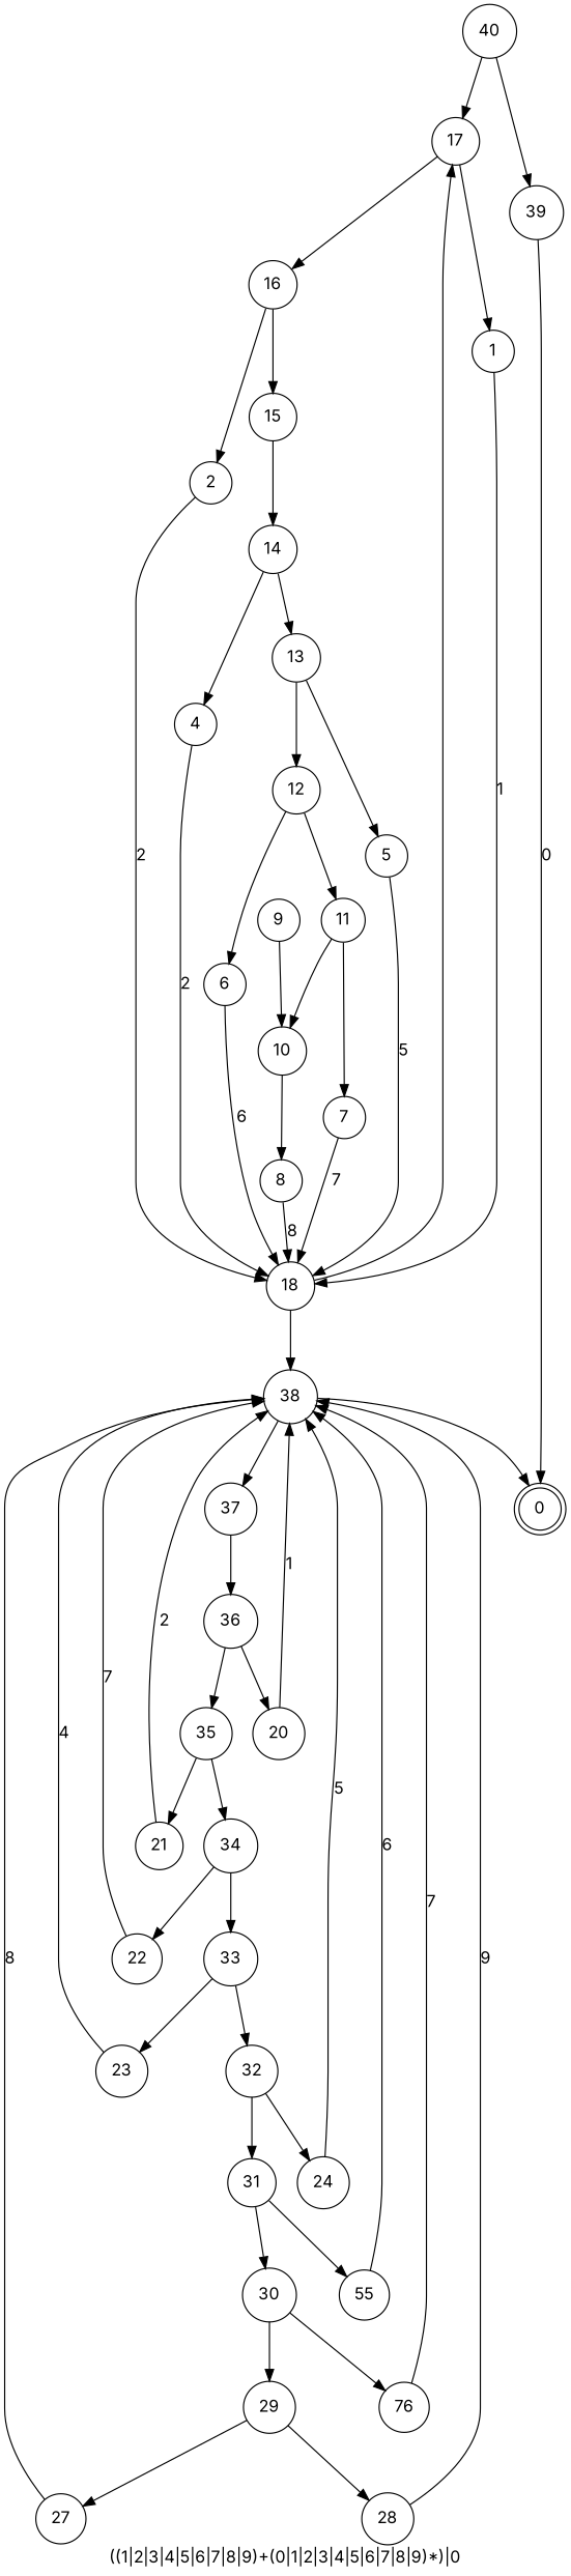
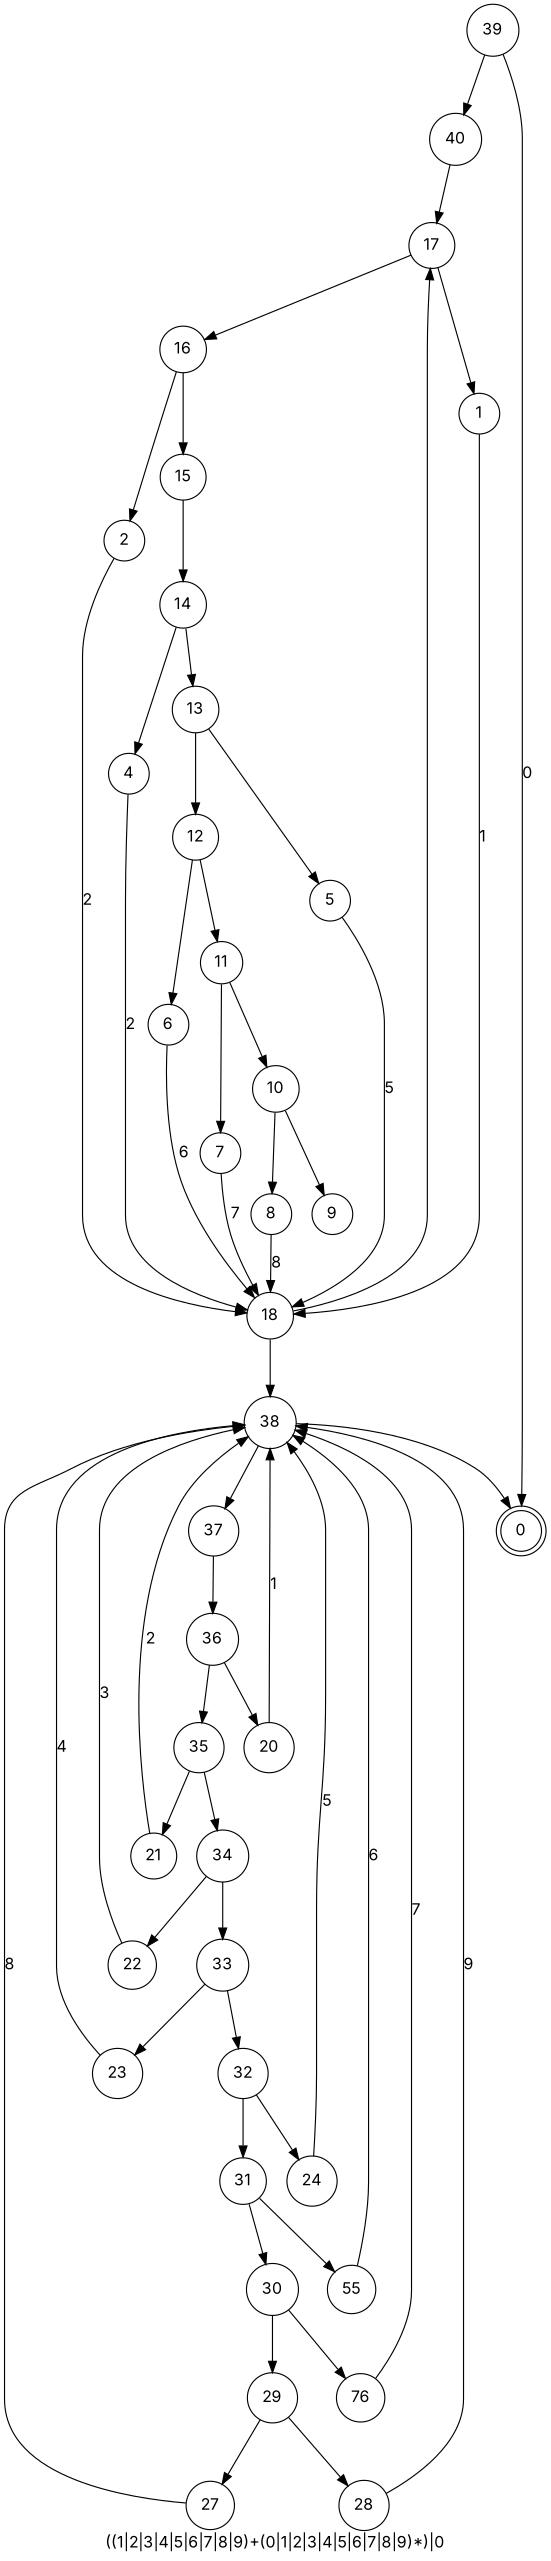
  digraph {
    fontname=Inter
    label="((1|2|3|4|5|6|7|8|9)+(0|1|2|3|4|5|6|7|8|9)*)|0"
    node [fontname=Inter shape=circle]
    edge [fontname=Inter]
    40
    17
    39
    1
    16
    0 [shape=doublecircle]
    18
    2
    15
    38
    14
    37
    4
    13
    36
    5
    12
    20
    35
    6
    11
    21
    34
    7
    10
    22
    33
    8
    9
    23
    32
    24
    31
    n34 [label=55]
    30
    n36 [label=76]
    29
    27
    28
    40 -> 17 [label=" "]
-   40 -> 39 [label=" "]
+   39 -> 40 [label=" "]
    17 -> 1 [label=" "]
    17 -> 16 [label=" "]
    39 -> 0 [label=0]
    1 -> 18 [label=1]
    16 -> 2 [label=" "]
    16 -> 15 [label=" "]
    18 -> 17 [label=" "]
    18 -> 38 [label=" "]
    2 -> 18 [label=2]
    15 -> 14 [label=" "]
    38 -> 0 [label=" "]
    38 -> 37 [label=" "]
    14 -> 4 [label=" "]
    14 -> 13 [label=" "]
    37 -> 36 [label=" "]
    4 -> 18 [label=2]
    13 -> 5 [label=" "]
    13 -> 12 [label=" "]
    36 -> 20 [label=" "]
    36 -> 35 [label=" "]
    5 -> 18 [label=5]
    12 -> 6 [label=" "]
    12 -> 11 [label=" "]
    20 -> 38 [label=1]
    35 -> 21 [label=" "]
    35 -> 34 [label=" "]
    6 -> 18 [label=6]
    11 -> 7 [label=" "]
    11 -> 10 [label=" "]
    21 -> 38 [label=2]
    34 -> 22 [label=" "]
    34 -> 33 [label=" "]
    7 -> 18 [label=7]
    10 -> 8 [label=" "]
-   9 -> 10 [label=" "]
-   22 -> 38 [label=7]
+   10 -> 9 [label=" "]
+   22 -> 38 [label=3]
    33 -> 23 [label=" "]
    33 -> 32 [label=" "]
    8 -> 18 [label=8]
    23 -> 38 [label=4]
    32 -> 24 [label=" "]
    32 -> 31 [label=" "]
    24 -> 38 [label=5]
    31 -> n34 [label=" "]
    31 -> 30 [label=" "]
    n34 -> 38 [label=6]
    30 -> n36 [label=" "]
    30 -> 29 [label=" "]
    n36 -> 38 [label=7]
    29 -> 27 [label=" "]
    29 -> 28 [label=" "]
    27 -> 38 [label=8]
    28 -> 38 [label=9]
  }
